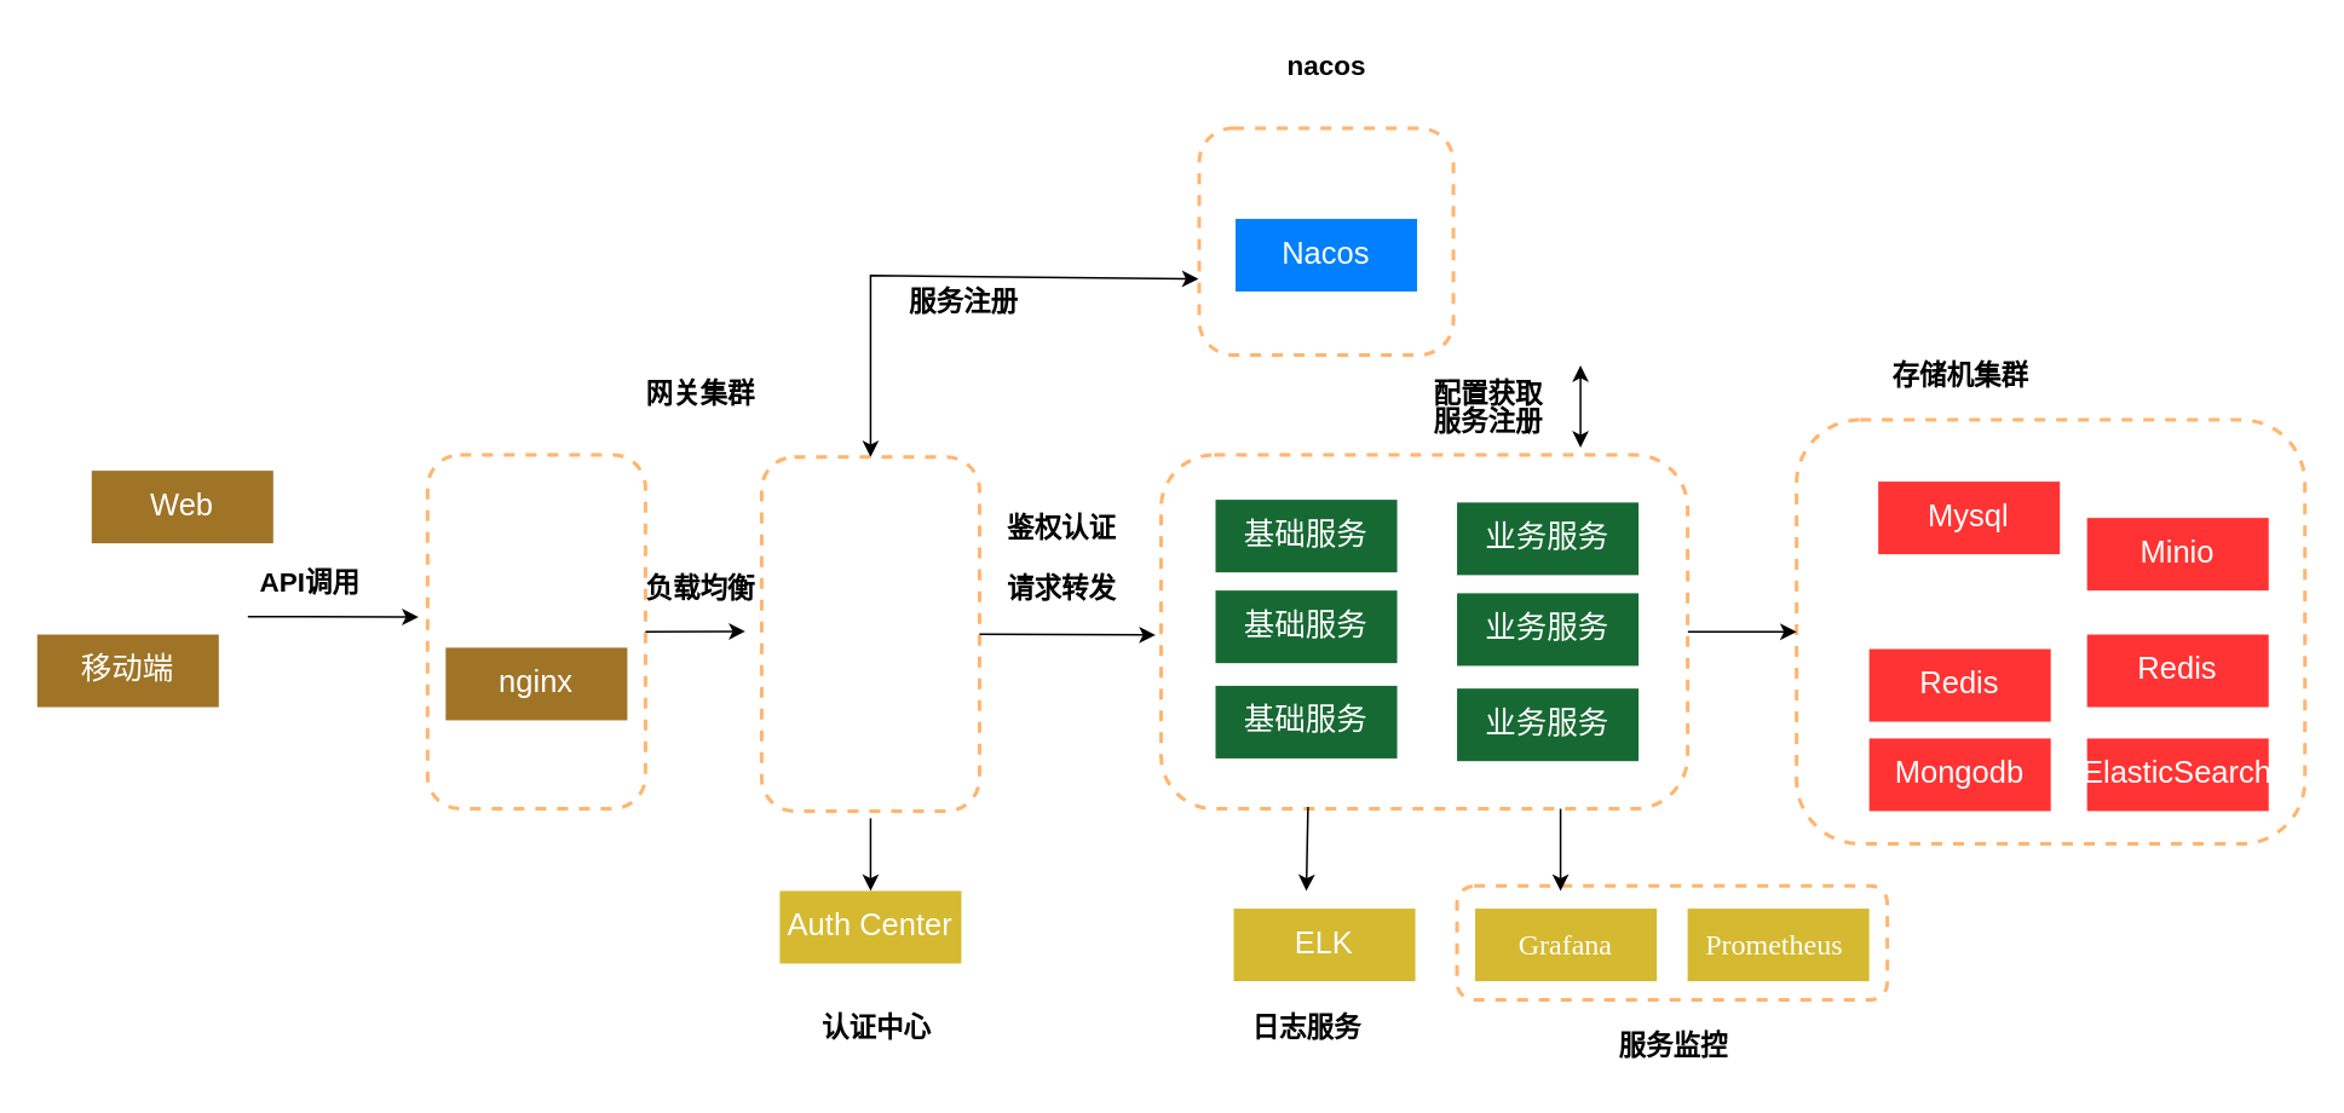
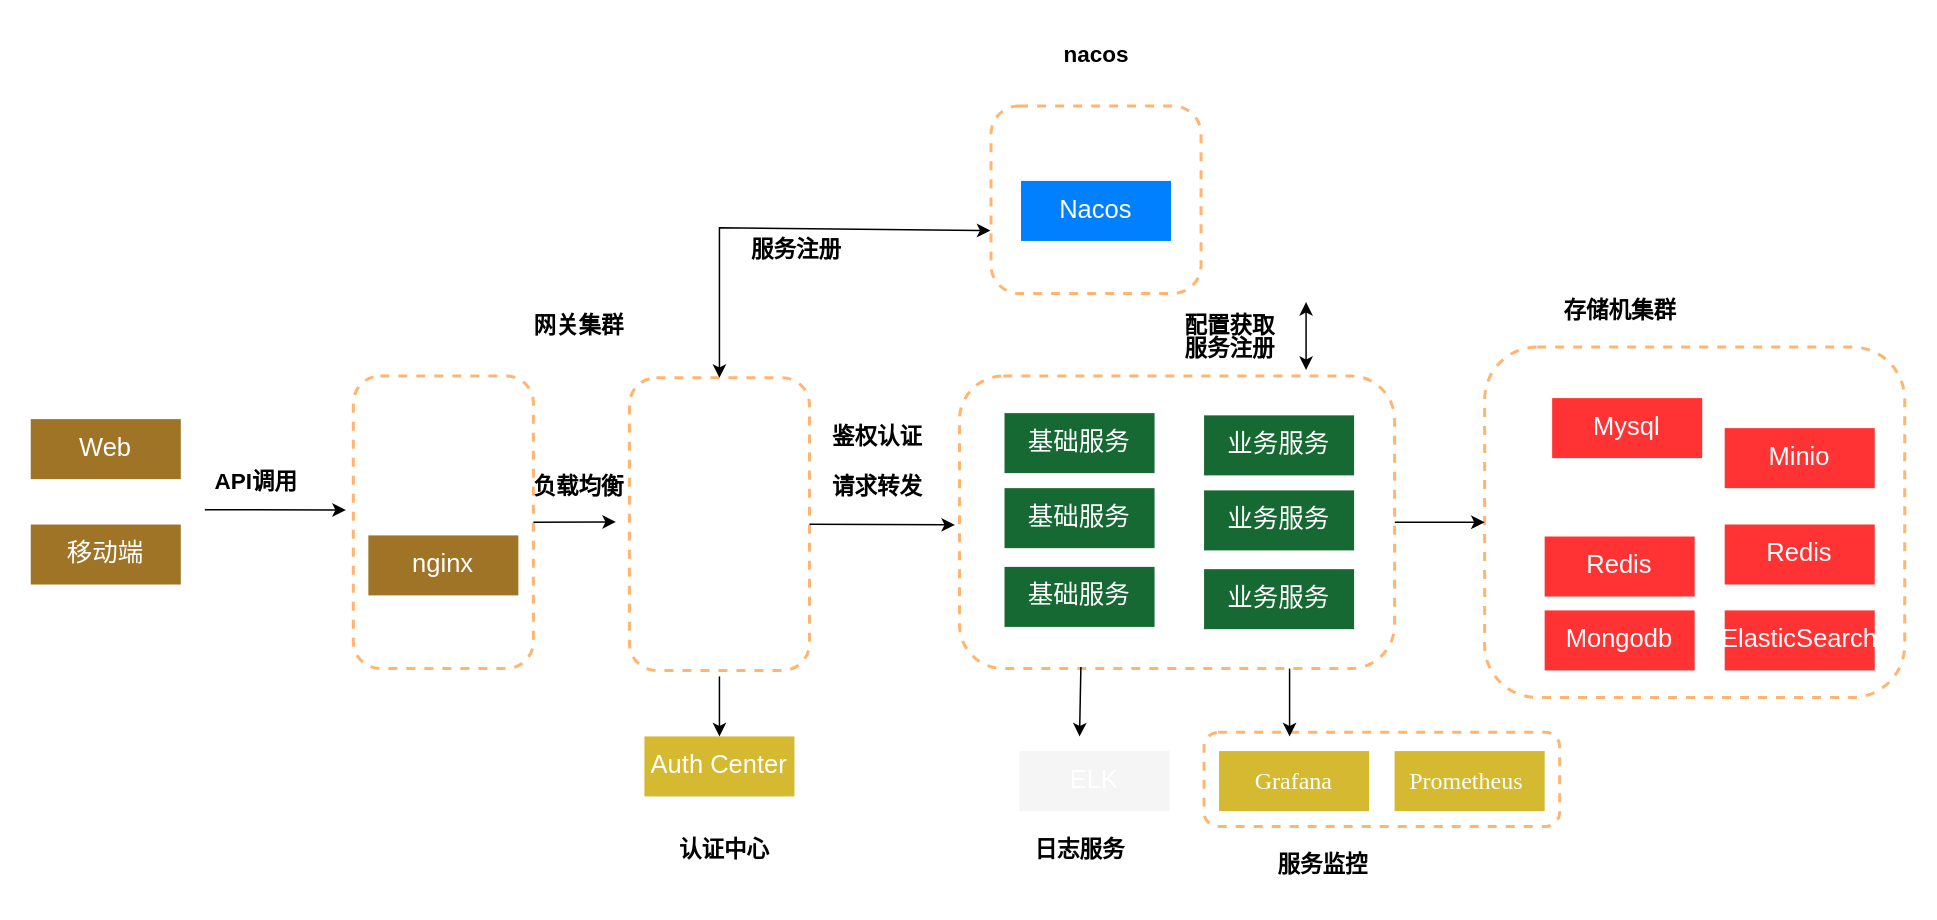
  <mxCell id="0" />
  <mxCell id="1" parent="0" />
  <mxCell id="2" value="" style="rounded=1;whiteSpace=wrap;html=1;dashed=1;strokeColor=#FFB570;strokeWidth=2;" vertex="1" parent="1"><mxGeometry x="802" y="487.5" width="237" height="62.75" as="geometry" /></mxCell>
  <mxCell id="3" value="" style="rounded=1;whiteSpace=wrap;html=1;dashed=1;strokeColor=#FFB570;strokeWidth=2;container=0;" vertex="1" parent="1"><mxGeometry x="419" y="251.25" width="120" height="195" as="geometry" /></mxCell>
  <mxCell id="4" value="" style="rounded=1;whiteSpace=wrap;html=1;dashed=1;strokeColor=#FFB570;strokeWidth=2;" vertex="1" parent="1"><mxGeometry x="989" y="230.75" width="280" height="233.5" as="geometry" /></mxCell>
  <mxCell id="5" value="" style="endArrow=classic;startArrow=classic;html=1;rounded=0;entryX=-0.003;entryY=0.665;entryDx=0;entryDy=0;entryPerimeter=0;exitX=0.5;exitY=0;exitDx=0;exitDy=0;" edge="1" parent="1" source="3" target="15"><mxGeometry width="50" height="50" relative="1" as="geometry"><mxPoint x="479" y="278.75" as="sourcePoint" /><mxPoint x="589" y="260" as="targetPoint" /><Array as="points"><mxPoint x="479" y="151.25" /></Array></mxGeometry></mxCell>
  <mxCell id="6" value="" style="endArrow=classic;html=1;rounded=0;" edge="1" parent="1"><mxGeometry width="50" height="50" relative="1" as="geometry"><mxPoint x="136" y="339.1" as="sourcePoint" /><mxPoint x="230" y="339.35" as="targetPoint" /></mxGeometry></mxCell>
  <mxCell id="7" value="API调用" style="text;html=1;align=center;verticalAlign=middle;resizable=0;points=[];autosize=1;strokeColor=none;fillColor=none;strokeWidth=3;fontSize=15;fontStyle=1" vertex="1" parent="1"><mxGeometry x="130" y="304.85" width="80" height="30" as="geometry" /></mxCell>
  <mxCell id="8" value="网关集群" style="text;html=1;align=center;verticalAlign=middle;resizable=0;points=[];autosize=1;strokeColor=none;fillColor=none;strokeWidth=3;fontSize=15;fontStyle=1" vertex="1" parent="1"><mxGeometry x="345" y="200.75" width="80" height="30" as="geometry" /></mxCell>
  <mxCell id="9" style="edgeStyle=orthogonalEdgeStyle;rounded=0;orthogonalLoop=1;jettySize=auto;html=1;entryX=0;entryY=0.5;entryDx=0;entryDy=0;" edge="1" parent="1" source="10" target="4"><mxGeometry relative="1" as="geometry" /></mxCell>
  <mxCell id="10" value="" style="rounded=1;whiteSpace=wrap;html=1;dashed=1;strokeColor=#FFB570;strokeWidth=2;" vertex="1" parent="1"><mxGeometry x="639" y="250" width="290" height="195" as="geometry" /></mxCell>
  <mxCell id="11" value="&lt;font color=&quot;#ffffff&quot;&gt;基础服务&lt;/font&gt;" style="rounded=0;whiteSpace=wrap;html=1;fillColor=#176934;fontSize=17;strokeColor=none;" vertex="1" parent="1"><mxGeometry x="669" y="274.75" width="100" height="40" as="geometry" /></mxCell>
  <mxCell id="12" value="&lt;span style=&quot;color: rgb(255, 255, 255);&quot;&gt;基础服务&lt;/span&gt;" style="rounded=0;whiteSpace=wrap;html=1;fillColor=#176934;fontSize=17;strokeColor=none;" vertex="1" parent="1"><mxGeometry x="669" y="324.75" width="100" height="40" as="geometry" /></mxCell>
  <mxCell id="13" value="&lt;span style=&quot;color: rgb(255, 255, 255);&quot;&gt;基础服务&lt;/span&gt;" style="rounded=0;whiteSpace=wrap;html=1;fillColor=#176934;fontSize=17;strokeColor=none;" vertex="1" parent="1"><mxGeometry x="669" y="377.25" width="100" height="40" as="geometry" /></mxCell>
  <mxCell id="14" value="" style="group" vertex="1" connectable="0" parent="1"><mxGeometry x="660" y="20" width="320" height="175" as="geometry" /></mxCell>
  <mxCell id="15" value="" style="rounded=1;whiteSpace=wrap;html=1;dashed=1;strokeColor=#FFB570;strokeWidth=2;" vertex="1" parent="14"><mxGeometry y="50" width="140" height="125" as="geometry" /></mxCell>
  <mxCell id="16" value="&lt;font color=&quot;#ffffff&quot; style=&quot;font-size: 17px;&quot;&gt;Nacos&lt;/font&gt;" style="rounded=0;whiteSpace=wrap;html=1;fillColor=#0080ff;fontSize=17;strokeColor=none;" vertex="1" parent="14"><mxGeometry x="20" y="100" width="100" height="40" as="geometry" /></mxCell>
  <mxCell id="17" value="nacos" style="text;html=1;align=center;verticalAlign=middle;resizable=0;points=[];autosize=1;strokeColor=none;fillColor=none;strokeWidth=3;fontSize=15;fontStyle=1" vertex="1" parent="14"><mxGeometry x="40" width="60" height="30" as="geometry" /></mxCell>
  <mxCell id="18" value="" style="endArrow=classic;html=1;rounded=0;exitX=1;exitY=0.5;exitDx=0;exitDy=0;" edge="1" parent="1" source="3"><mxGeometry width="50" height="50" relative="1" as="geometry"><mxPoint x="549" y="345.75" as="sourcePoint" /><mxPoint x="636" y="349.25" as="targetPoint" /></mxGeometry></mxCell>
  <mxCell id="19" value="&lt;font color=&quot;#ffffff&quot;&gt;Auth Center&lt;/font&gt;" style="rounded=0;whiteSpace=wrap;html=1;fillColor=#d5b930;fontSize=17;strokeColor=none;" vertex="1" parent="1"><mxGeometry x="429" y="490.25" width="100" height="40" as="geometry" /></mxCell>
  <mxCell id="20" value="" style="endArrow=classic;html=1;rounded=0;entryX=0.5;entryY=0;entryDx=0;entryDy=0;" edge="1" parent="1" target="19"><mxGeometry width="50" height="50" relative="1" as="geometry"><mxPoint x="479" y="450.25" as="sourcePoint" /><mxPoint x="509" y="358.25" as="targetPoint" /></mxGeometry></mxCell>
  <mxCell id="21" value="认证中心" style="text;html=1;align=center;verticalAlign=middle;resizable=0;points=[];autosize=1;strokeColor=none;fillColor=none;strokeWidth=3;fontSize=15;fontStyle=1" vertex="1" parent="1"><mxGeometry x="442" y="550.25" width="80" height="30" as="geometry" /></mxCell>
- <mxCell id="22" value="&lt;font color=&quot;#ffffff&quot;&gt;ELK&lt;/font&gt;" style="rounded=0;whiteSpace=wrap;html=1;fillColor=#d5b930;fontSize=17;strokeColor=none;" vertex="1" parent="1"><mxGeometry x="679" y="500" width="100" height="40" as="geometry" /></mxCell>
+ <mxCell id="22" value="&lt;font color=&quot;#ffffff&quot;&gt;ELK&lt;/font&gt;" style="rounded=0;whiteSpace=wrap;html=1;fillColor=#f5f5f5;fontSize=17;strokeColor=none;" vertex="1" parent="1"><mxGeometry x="679" y="500" width="100" height="40" as="geometry" /></mxCell>
  <mxCell id="23" value="" style="endArrow=classic;html=1;rounded=0;exitX=0.279;exitY=0.995;exitDx=0;exitDy=0;exitPerimeter=0;" edge="1" parent="1" source="10"><mxGeometry width="50" height="50" relative="1" as="geometry"><mxPoint x="489" y="455" as="sourcePoint" /><mxPoint x="719" y="490.25" as="targetPoint" /></mxGeometry></mxCell>
  <mxCell id="24" value="日志服务" style="text;html=1;align=center;verticalAlign=middle;resizable=0;points=[];autosize=1;strokeColor=none;fillColor=none;strokeWidth=3;fontSize=15;fontStyle=1" vertex="1" parent="1"><mxGeometry x="679" y="550.25" width="80" height="30" as="geometry" /></mxCell>
  <mxCell id="25" value="&lt;span style=&quot;font-size:12.0pt;mso-bidi-font-size:&lt;br/&gt;11.0pt;line-height:150%;font-family:&amp;quot;Times New Roman&amp;quot;,serif;mso-fareast-font-family:&lt;br/&gt;宋体;mso-bidi-theme-font:minor-bidi;mso-font-kerning:1.0pt;mso-ansi-language:&lt;br/&gt;EN-US;mso-fareast-language:ZH-CN;mso-bidi-language:AR-SA&quot; lang=&quot;EN-US&quot;&gt;Grafana&lt;/span&gt;" style="rounded=0;whiteSpace=wrap;html=1;fillColor=#d5b930;fontSize=17;strokeColor=none;fontColor=#FFFFFF;" vertex="1" parent="1"><mxGeometry x="812" y="500" width="100" height="40" as="geometry" /></mxCell>
  <mxCell id="26" value="" style="endArrow=classic;html=1;rounded=0;exitX=0.279;exitY=0.995;exitDx=0;exitDy=0;exitPerimeter=0;" edge="1" parent="1"><mxGeometry width="50" height="50" relative="1" as="geometry"><mxPoint x="859" y="445" as="sourcePoint" /><mxPoint x="859" y="490.25" as="targetPoint" /></mxGeometry></mxCell>
- <mxCell id="27" value="服务监控" style="text;html=1;align=center;verticalAlign=middle;resizable=0;points=[];autosize=1;strokeColor=none;fillColor=none;strokeWidth=3;fontSize=15;fontStyle=1" vertex="1" parent="1"><mxGeometry x="880.5" y="560.25" width="80" height="30" as="geometry" /></mxCell>
+ <mxCell id="27" value="服务监控" style="text;html=1;align=center;verticalAlign=middle;resizable=0;points=[];autosize=1;strokeColor=none;fillColor=none;strokeWidth=3;fontSize=15;fontStyle=1" vertex="1" parent="1"><mxGeometry x="840.5" y="560.25" width="80" height="30" as="geometry" /></mxCell>
  <mxCell id="28" value="&lt;font color=&quot;#ffffff&quot;&gt;Mysql&lt;/font&gt;" style="rounded=0;whiteSpace=wrap;html=1;fillColor=#FF3333;fontSize=17;strokeColor=none;" vertex="1" parent="1"><mxGeometry x="1034" y="264.75" width="100" height="40" as="geometry" /></mxCell>
  <mxCell id="29" value="&lt;font color=&quot;#ffffff&quot;&gt;Redis&lt;/font&gt;" style="rounded=0;whiteSpace=wrap;html=1;fillColor=#FF3333;fontSize=17;strokeColor=none;" vertex="1" parent="1"><mxGeometry x="1029" y="357" width="100" height="40" as="geometry" /></mxCell>
  <mxCell id="30" value="&lt;font color=&quot;#ffffff&quot;&gt;业务服务&lt;/font&gt;" style="rounded=0;whiteSpace=wrap;html=1;fillColor=#176934;fontSize=17;strokeColor=none;" vertex="1" parent="1"><mxGeometry x="802" y="276.25" width="100" height="40" as="geometry" /></mxCell>
  <mxCell id="31" value="&lt;span style=&quot;color: rgb(255, 255, 255);&quot;&gt;业务服务&lt;/span&gt;" style="rounded=0;whiteSpace=wrap;html=1;fillColor=#176934;fontSize=17;strokeColor=none;" vertex="1" parent="1"><mxGeometry x="802" y="326.25" width="100" height="40" as="geometry" /></mxCell>
  <mxCell id="32" value="&lt;span style=&quot;color: rgb(255, 255, 255);&quot;&gt;业务服务&lt;/span&gt;" style="rounded=0;whiteSpace=wrap;html=1;fillColor=#176934;fontSize=17;strokeColor=none;" vertex="1" parent="1"><mxGeometry x="802" y="378.75" width="100" height="40" as="geometry" /></mxCell>
  <mxCell id="33" value="" style="rounded=1;whiteSpace=wrap;html=1;dashed=1;strokeColor=#FFB570;strokeWidth=2;container=0;" vertex="1" parent="1"><mxGeometry x="235" y="250" width="120" height="195" as="geometry" /></mxCell>
  <mxCell id="34" value="&lt;font color=&quot;#ffffff&quot;&gt;nginx&lt;/font&gt;" style="rounded=0;whiteSpace=wrap;html=1;fillColor=#a07427;fontSize=17;strokeColor=none;container=0;" vertex="1" parent="1"><mxGeometry x="245" y="356.25" width="100" height="40" as="geometry" /></mxCell>
- <mxCell id="35" value="&lt;font color=&quot;#ffffff&quot;&gt;Web&lt;/font&gt;" style="rounded=0;whiteSpace=wrap;html=1;fillColor=#a07427;fontSize=17;strokeColor=none;container=0;" vertex="1" parent="1"><mxGeometry x="50" y="258.75" width="100" height="40" as="geometry" /></mxCell>
+ <mxCell id="35" value="&lt;font color=&quot;#ffffff&quot;&gt;Web&lt;/font&gt;" style="rounded=0;whiteSpace=wrap;html=1;fillColor=#a07427;fontSize=17;strokeColor=none;container=0;" vertex="1" parent="1"><mxGeometry x="20" y="278.75" width="100" height="40" as="geometry" /></mxCell>
  <mxCell id="36" value="" style="endArrow=classic;html=1;rounded=0;exitX=1;exitY=0.5;exitDx=0;exitDy=0;" edge="1" parent="1" source="33"><mxGeometry width="50" height="50" relative="1" as="geometry"><mxPoint x="319" y="342.5" as="sourcePoint" /><mxPoint x="410" y="347.25" as="targetPoint" /></mxGeometry></mxCell>
  <mxCell id="37" value="负载均衡" style="text;html=1;align=center;verticalAlign=middle;resizable=0;points=[];autosize=1;strokeColor=none;fillColor=none;strokeWidth=3;fontSize=15;fontStyle=1" vertex="1" parent="1"><mxGeometry x="345" y="307.5" width="80" height="30" as="geometry" /></mxCell>
  <mxCell id="38" value="请求转发" style="text;html=1;align=center;verticalAlign=middle;resizable=0;points=[];autosize=1;strokeColor=none;fillColor=none;strokeWidth=3;fontSize=15;fontStyle=1" vertex="1" parent="1"><mxGeometry x="544" y="307.5" width="80" height="30" as="geometry" /></mxCell>
  <mxCell id="39" value="&lt;span lang=&quot;EN-US&quot; style=&quot;font-size:12.0pt;mso-bidi-font-size:&lt;br/&gt;11.0pt;line-height:150%;font-family:&amp;quot;Times New Roman&amp;quot;,serif;mso-fareast-font-family:&lt;br/&gt;宋体;mso-bidi-theme-font:minor-bidi;mso-font-kerning:1.0pt;mso-ansi-language:&lt;br/&gt;EN-US;mso-fareast-language:ZH-CN;mso-bidi-language:AR-SA&quot;&gt;Prometheus&amp;nbsp;&lt;/span&gt;" style="rounded=0;whiteSpace=wrap;html=1;fillColor=#d5b930;fontSize=17;strokeColor=none;fontColor=#FFFFFF;" vertex="1" parent="1"><mxGeometry x="929" y="500" width="100" height="40" as="geometry" /></mxCell>
  <mxCell id="40" value="存储机集群" style="text;html=1;align=center;verticalAlign=middle;resizable=0;points=[];autosize=1;strokeColor=none;fillColor=none;strokeWidth=3;fontSize=15;fontStyle=1" vertex="1" parent="1"><mxGeometry x="1029" y="191.25" width="100" height="30" as="geometry" /></mxCell>
  <mxCell id="41" value="&lt;font color=&quot;#ffffff&quot;&gt;Mongodb&lt;/font&gt;" style="rounded=0;whiteSpace=wrap;html=1;fillColor=#FF3333;fontSize=17;strokeColor=none;" vertex="1" parent="1"><mxGeometry x="1029" y="406.25" width="100" height="40" as="geometry" /></mxCell>
  <mxCell id="42" value="&lt;font color=&quot;#ffffff&quot;&gt;Minio&lt;/font&gt;" style="rounded=0;whiteSpace=wrap;html=1;fillColor=#FF3333;fontSize=17;strokeColor=none;" vertex="1" parent="1"><mxGeometry x="1149" y="284.75" width="100" height="40" as="geometry" /></mxCell>
  <mxCell id="43" value="&lt;font color=&quot;#ffffff&quot;&gt;Redis&lt;/font&gt;" style="rounded=0;whiteSpace=wrap;html=1;fillColor=#FF3333;fontSize=17;strokeColor=none;" vertex="1" parent="1"><mxGeometry x="1149" y="349" width="100" height="40" as="geometry" /></mxCell>
  <mxCell id="44" value="服务注册" style="text;html=1;align=center;verticalAlign=middle;resizable=0;points=[];autosize=1;strokeColor=none;fillColor=none;strokeWidth=3;fontSize=15;fontStyle=1" vertex="1" parent="1"><mxGeometry x="490" y="150.25" width="80" height="30" as="geometry" /></mxCell>
  <mxCell id="45" value="鉴权认证" style="text;html=1;align=center;verticalAlign=middle;resizable=0;points=[];autosize=1;strokeColor=none;fillColor=none;strokeWidth=3;fontSize=15;fontStyle=1" vertex="1" parent="1"><mxGeometry x="544" y="274.75" width="80" height="30" as="geometry" /></mxCell>
  <mxCell id="46" value="服务注册" style="text;html=1;align=center;verticalAlign=middle;resizable=0;points=[];autosize=1;strokeColor=none;fillColor=none;strokeWidth=3;fontSize=15;fontStyle=1" vertex="1" parent="1"><mxGeometry x="779" y="216" width="80" height="30" as="geometry" /></mxCell>
  <mxCell id="47" value="" style="endArrow=classic;html=1;rounded=0;exitX=0.279;exitY=0.995;exitDx=0;exitDy=0;exitPerimeter=0;startArrow=classic;startFill=1;" edge="1" parent="1"><mxGeometry width="50" height="50" relative="1" as="geometry"><mxPoint x="870" y="200.75" as="sourcePoint" /><mxPoint x="870" y="246" as="targetPoint" /></mxGeometry></mxCell>
  <mxCell id="48" value="配置获取" style="text;html=1;align=center;verticalAlign=middle;resizable=0;points=[];autosize=1;strokeColor=none;fillColor=none;strokeWidth=3;fontSize=15;fontStyle=1" vertex="1" parent="1"><mxGeometry x="779" y="200.75" width="80" height="30" as="geometry" /></mxCell>
  <mxCell id="49" value="&lt;font color=&quot;#ffffff&quot;&gt;ElasticSearch&lt;/font&gt;" style="rounded=0;whiteSpace=wrap;html=1;fillColor=#FF3333;fontSize=17;strokeColor=none;" vertex="1" parent="1"><mxGeometry x="1149" y="406.25" width="100" height="40" as="geometry" /></mxCell>
  <mxCell id="50" value="&lt;font color=&quot;#ffffff&quot;&gt;移动端&lt;/font&gt;" style="rounded=0;whiteSpace=wrap;html=1;fillColor=#a07427;fontSize=17;strokeColor=none;container=0;" vertex="1" parent="1"><mxGeometry x="20" y="349" width="100" height="40" as="geometry" /></mxCell>
